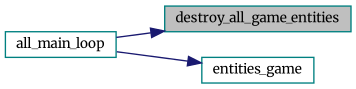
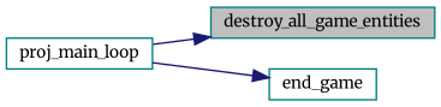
  digraph {
    fontname=Merriweather
    rankdir=RL
    node [color=teal fillcolor=white fontname=Merriweather fontsize=10 shape=record style=filled]
    edge [color=midnightblue dir=back fontname=Merriweather fontsize=10 labelfontname=Helvetica labelfontsize=10 style=solid]
    n1 [fillcolor=grey75 fontcolor=black height=0.2 label=destroy_all_game_entities width=0.4]
-   n2 [height=0.2 label=all_main_loop width=0.4]
-   n3 [height=0.2 label=entities_game width=0.4]
+   n2 [height=0.2 label=proj_main_loop width=0.4]
+   n3 [height=0.2 label=end_game width=0.4]
    n1 -> n2
    n3 -> n2
  }
